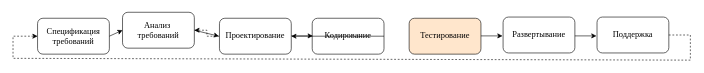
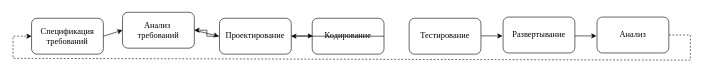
  <mxCell id="0" />
  <mxCell id="1" parent="0" />
- <mxCell id="2" value="&lt;font style=&quot;font-size: 14px;&quot; face=&quot;Times New Roman&quot;&gt;Спецификация требований&lt;/font&gt;" style="rounded=1;whiteSpace=wrap;html=1;" vertex="1" parent="1"><mxGeometry x="61" y="30" width="120" height="60" as="geometry" /></mxCell>
+ <mxCell id="2" value="&lt;font style=&quot;font-size: 14px;&quot; face=&quot;Times New Roman&quot;&gt;Спецификация требований&lt;/font&gt;" style="rounded=1;whiteSpace=wrap;html=1;" vertex="1" parent="1"><mxGeometry x="51" y="30" width="120" height="60" as="geometry" /></mxCell>
  <mxCell id="3" value="&lt;span style=&quot;font-family: &amp;quot;Times New Roman&amp;quot;; font-size: 14px;&quot;&gt;Анализ&amp;nbsp;&lt;/span&gt;&lt;div&gt;&lt;span style=&quot;font-family: &amp;quot;Times New Roman&amp;quot;; font-size: 14px;&quot;&gt;требований&lt;/span&gt;&lt;/div&gt;" style="rounded=1;whiteSpace=wrap;html=1;" vertex="1" parent="1"><mxGeometry x="203" y="20" width="120" height="60" as="geometry" /></mxCell>
- <mxCell id="4" value="" style="edgeStyle=orthogonalEdgeStyle;rounded=0;orthogonalLoop=1;jettySize=auto;html=1;dashed=1;" edge="1" parent="1" source="5" target="3"><mxGeometry relative="1" as="geometry" /></mxCell>
+ <mxCell id="4" value="" style="edgeStyle=orthogonalEdgeStyle;rounded=0;orthogonalLoop=1;jettySize=auto;html=1;" edge="1" parent="1" source="5" target="3"><mxGeometry relative="1" as="geometry" /></mxCell>
  <mxCell id="5" value="&lt;font face=&quot;Times New Roman&quot;&gt;&lt;span style=&quot;font-size: 14px;&quot;&gt;Проектирование&lt;/span&gt;&lt;/font&gt;" style="rounded=1;whiteSpace=wrap;html=1;" vertex="1" parent="1"><mxGeometry x="365" y="30" width="120" height="60" as="geometry" /></mxCell>
  <mxCell id="6" value="&lt;font style=&quot;font-size: 14px;&quot; face=&quot;Times New Roman&quot;&gt;Кодирование&lt;/font&gt;" style="rounded=1;whiteSpace=wrap;html=1;" vertex="1" parent="1"><mxGeometry x="520" y="30" width="120" height="60" as="geometry" /></mxCell>
- <mxCell id="7" value="&lt;span style=&quot;font-family: &amp;quot;Times New Roman&amp;quot;; font-size: 14px;&quot;&gt;Тестирование&lt;/span&gt;" style="rounded=1;whiteSpace=wrap;html=1;fillColor=#ffe6cc;" vertex="1" parent="1"><mxGeometry x="682" y="30" width="120" height="60" as="geometry" /></mxCell>
+ <mxCell id="7" value="&lt;span style=&quot;font-family: &amp;quot;Times New Roman&amp;quot;; font-size: 14px;&quot;&gt;Тестирование&lt;/span&gt;" style="rounded=1;whiteSpace=wrap;html=1;" vertex="1" parent="1"><mxGeometry x="682" y="30" width="120" height="60" as="geometry" /></mxCell>
  <mxCell id="8" value="&lt;span style=&quot;font-family: &amp;quot;Times New Roman&amp;quot;; font-size: 14px;&quot;&gt;Развертывание&lt;/span&gt;" style="rounded=1;whiteSpace=wrap;html=1;" vertex="1" parent="1"><mxGeometry x="839" y="28" width="120" height="60" as="geometry" /></mxCell>
- <mxCell id="9" value="&lt;span style=&quot;font-family: &amp;quot;Times New Roman&amp;quot;; font-size: 14px;&quot;&gt;Поддержка&lt;/span&gt;" style="rounded=1;whiteSpace=wrap;html=1;" vertex="1" parent="1"><mxGeometry x="996" y="28" width="120" height="60" as="geometry" /></mxCell>
+ <mxCell id="9" value="&lt;span style=&quot;font-family: &amp;quot;Times New Roman&amp;quot;; font-size: 14px;&quot;&gt;Анализ&lt;/span&gt;" style="rounded=1;whiteSpace=wrap;html=1;" vertex="1" parent="1"><mxGeometry x="996" y="28" width="120" height="60" as="geometry" /></mxCell>
  <mxCell id="10" value="" style="endArrow=classic;html=1;rounded=0;exitX=1;exitY=0.5;exitDx=0;exitDy=0;entryX=0;entryY=0.5;entryDx=0;entryDy=0;" edge="1" parent="1" source="2" target="3"><mxGeometry width="50" height="50" relative="1" as="geometry"><mxPoint x="479" y="323" as="sourcePoint" /><mxPoint x="529" y="273" as="targetPoint" /></mxGeometry></mxCell>
  <mxCell id="11" value="" style="endArrow=classic;html=1;rounded=0;exitX=1;exitY=0.5;exitDx=0;exitDy=0;" edge="1" parent="1" source="3"><mxGeometry width="50" height="50" relative="1" as="geometry"><mxPoint x="328" y="90" as="sourcePoint" /><mxPoint x="364" y="60" as="targetPoint" /></mxGeometry></mxCell>
  <mxCell id="12" value="" style="endArrow=classic;html=1;rounded=0;exitX=1;exitY=0.5;exitDx=0;exitDy=0;" edge="1" parent="1"><mxGeometry width="50" height="50" relative="1" as="geometry"><mxPoint x="485" y="59.5" as="sourcePoint" /><mxPoint x="521" y="59.5" as="targetPoint" /></mxGeometry></mxCell>
  <mxCell id="13" value="" style="endArrow=classic;html=1;rounded=0;exitX=1;exitY=0.5;exitDx=0;exitDy=0;" edge="1" parent="1" source="6" target="5"><mxGeometry width="50" height="50" relative="1" as="geometry"><mxPoint x="495" y="69.5" as="sourcePoint" /><mxPoint x="531" y="69.5" as="targetPoint" /></mxGeometry></mxCell>
  <mxCell id="14" value="" style="endArrow=classic;html=1;rounded=0;exitX=1;exitY=0.5;exitDx=0;exitDy=0;" edge="1" parent="1"><mxGeometry width="50" height="50" relative="1" as="geometry"><mxPoint x="802" y="59.5" as="sourcePoint" /><mxPoint x="838" y="59.5" as="targetPoint" /></mxGeometry></mxCell>
  <mxCell id="15" value="" style="endArrow=classic;html=1;rounded=0;exitX=1;exitY=0.5;exitDx=0;exitDy=0;" edge="1" parent="1"><mxGeometry width="50" height="50" relative="1" as="geometry"><mxPoint x="959" y="59.5" as="sourcePoint" /><mxPoint x="995" y="59.5" as="targetPoint" /></mxGeometry></mxCell>
  <mxCell id="16" value="" style="endArrow=classic;html=1;rounded=0;exitX=1;exitY=0.5;exitDx=0;exitDy=0;entryX=0;entryY=0.5;entryDx=0;entryDy=0;dashed=1;" edge="1" parent="1" source="9" target="2"><mxGeometry width="50" height="50" relative="1" as="geometry"><mxPoint x="461" y="99.5" as="sourcePoint" /><mxPoint x="13" y="-1" as="targetPoint" /><Array as="points"><mxPoint x="1152" y="58" /><mxPoint x="1152" y="100" /><mxPoint x="20" y="97" /><mxPoint x="20" y="60" /></Array></mxGeometry></mxCell>
